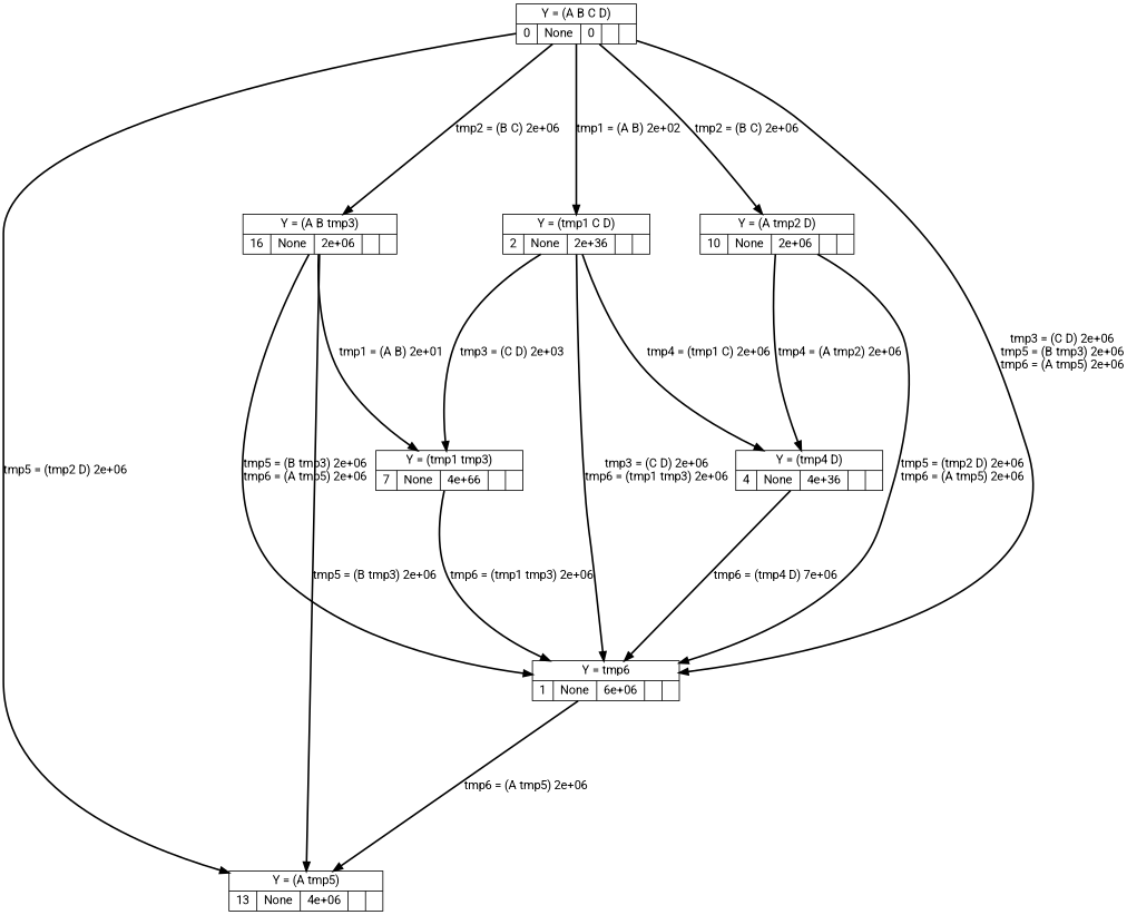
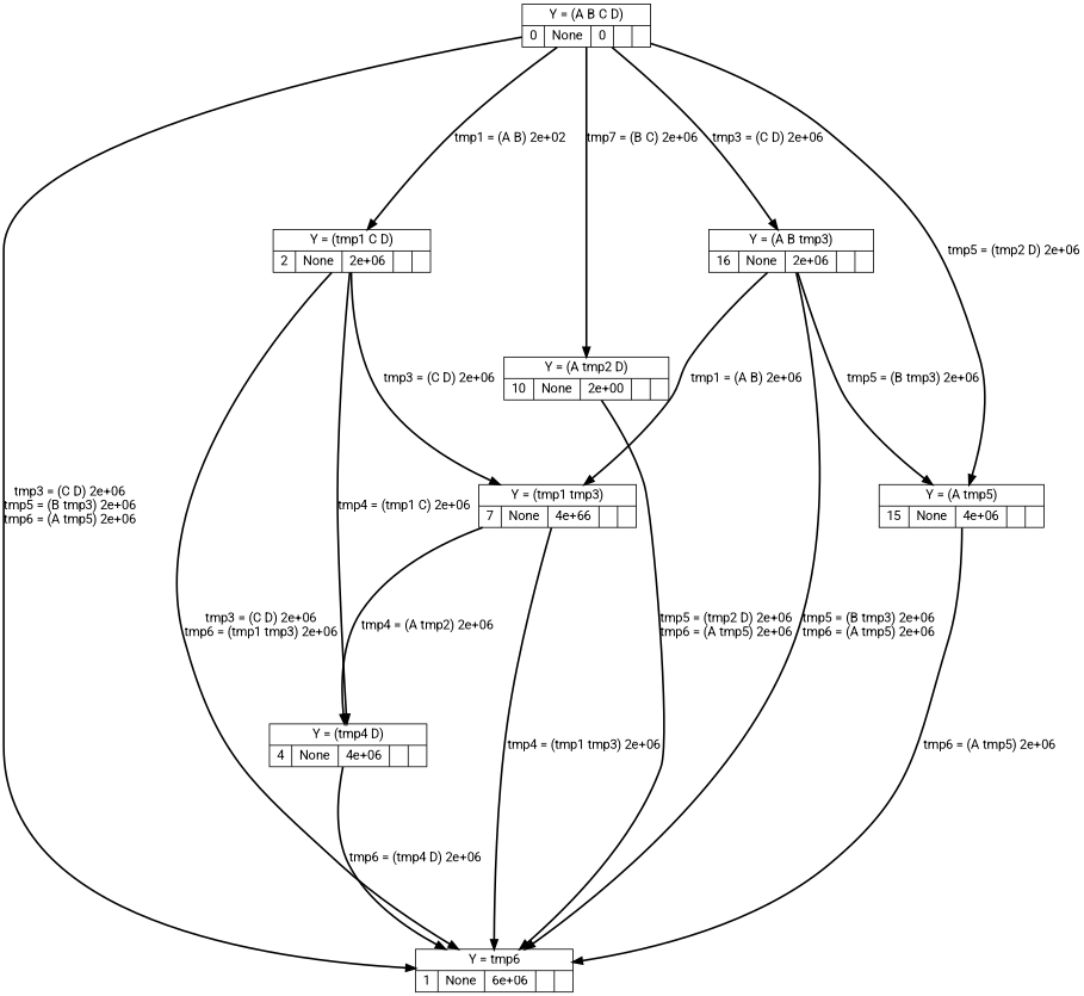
  digraph {
    fontname=Roboto
    rankdir=TB
    ranksep=2.5
    node [fontname=Roboto shape=record]
    edge [fontname=Roboto style=bold]
    n1 [label="{ Y = (A B C D) |{ 0 | None | 0 |  |  } }"]
    n2 [label="{ Y = tmp6 |{ 1 | None | 6e+06 |  |  } }"]
-   n3 [label="{ Y = (tmp1 C D) |{ 2 | None | 2e+36 |  |  } }"]
-   n4 [label="{ Y = (A tmp2 D) |{ 10 | None | 2e+06 |  |  } }"]
+   n3 [label="{ Y = (tmp1 C D) |{ 2 | None | 2e+06 |  |  } }"]
+   n4 [label="{ Y = (A tmp2 D) |{ 10 | None | 2e+00 |  |  } }"]
    n5 [label="{ Y = (A B tmp3) |{ 16 | None | 2e+06 |  |  } }"]
-   n6 [label="{ Y = (A tmp5) |{ 13 | None | 4e+06 |  |  } }"]
-   n7 [label="{ Y = (tmp4 D) |{ 4 | None | 4e+36 |  |  } }"]
+   n6 [label="{ Y = (A tmp5) |{ 15 | None | 4e+06 |  |  } }"]
+   n7 [label="{ Y = (tmp4 D) |{ 4 | None | 4e+06 |  |  } }"]
    n8 [label="{ Y = (tmp1 tmp3) |{ 7 | None | 4e+66 |  |  } }"]
    n1 -> n2 [label="tmp3 = (C D) 2e+06\ntmp5 = (B tmp3) 2e+06\ntmp6 = (A tmp5) 2e+06"]
    n1 -> n3 [label="tmp1 = (A B) 2e+02"]
-   n1 -> n4 [label="tmp2 = (B C) 2e+06"]
-   n1 -> n5 [label="tmp2 = (B C) 2e+06"]
+   n1 -> n4 [label="tmp7 = (B C) 2e+06"]
+   n1 -> n5 [label="tmp3 = (C D) 2e+06"]
    n1 -> n6 [label="tmp5 = (tmp2 D) 2e+06"]
    n3 -> n2 [label="tmp3 = (C D) 2e+06\ntmp6 = (tmp1 tmp3) 2e+06"]
    n3 -> n7 [label="tmp4 = (tmp1 C) 2e+06"]
-   n3 -> n8 [label="tmp3 = (C D) 2e+03"]
+   n3 -> n8 [label="tmp3 = (C D) 2e+06"]
    n4 -> n2 [label="tmp5 = (tmp2 D) 2e+06\ntmp6 = (A tmp5) 2e+06"]
-   n4 -> n7 [label="tmp4 = (A tmp2) 2e+06"]
+   n8 -> n7 [label="tmp4 = (A tmp2) 2e+06"]
    n5 -> n2 [label="tmp5 = (B tmp3) 2e+06\ntmp6 = (A tmp5) 2e+06"]
    n5 -> n6 [label="tmp5 = (B tmp3) 2e+06"]
-   n5 -> n8 [label="tmp1 = (A B) 2e+01"]
-   n2 -> n6 [label="tmp6 = (A tmp5) 2e+06"]
-   n7 -> n2 [label="tmp6 = (tmp4 D) 7e+06"]
-   n8 -> n2 [label="tmp6 = (tmp1 tmp3) 2e+06"]
+   n5 -> n8 [label="tmp1 = (A B) 2e+06"]
+   n6 -> n2 [label="tmp6 = (A tmp5) 2e+06"]
+   n7 -> n2 [label="tmp6 = (tmp4 D) 2e+06"]
+   n8 -> n2 [label="tmp4 = (tmp1 tmp3) 2e+06"]
  }
